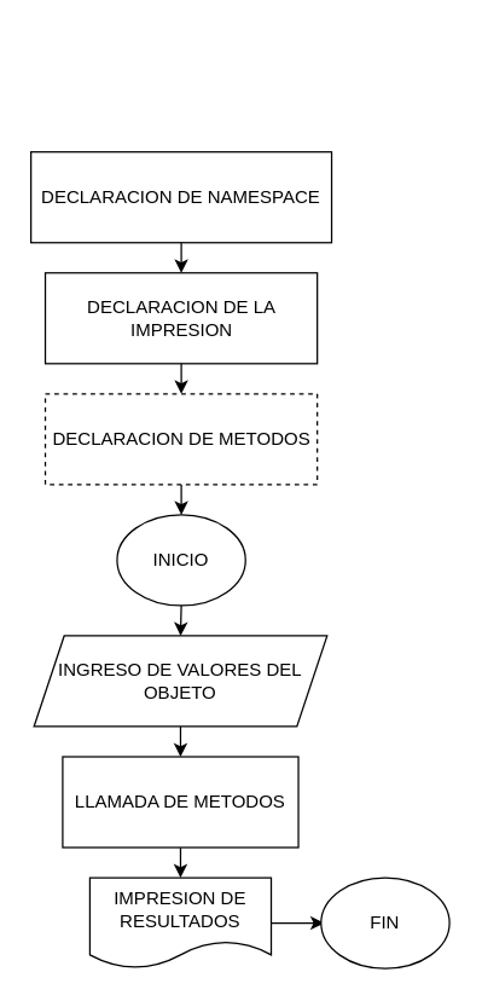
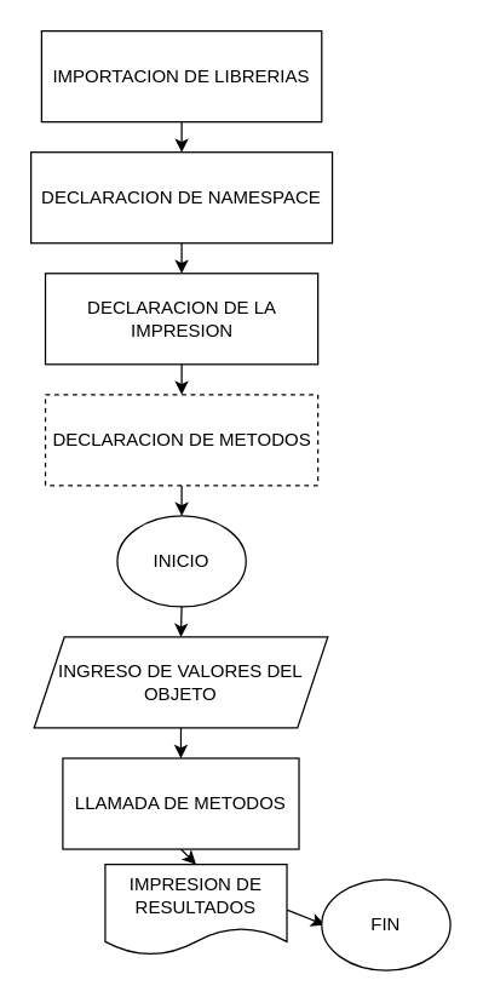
  <mxCell id="0" />
  <mxCell id="1" parent="0" />
+ <mxCell id="2" style="edgeStyle=none;html=1;exitX=0.5;exitY=1;exitDx=0;exitDy=0;entryX=0.5;entryY=0;entryDx=0;entryDy=0;" edge="1" parent="1" source="3" target="5"><mxGeometry relative="1" as="geometry" /></mxCell>
+ <mxCell id="3" value="IMPORTACION DE LIBRERIAS" style="rounded=0;whiteSpace=wrap;html=1;" vertex="1" parent="1"><mxGeometry x="27" y="20" width="185" height="60" as="geometry" /></mxCell>
  <mxCell id="4" style="edgeStyle=none;html=1;exitX=0.5;exitY=1;exitDx=0;exitDy=0;entryX=0.5;entryY=0;entryDx=0;entryDy=0;" edge="1" parent="1" source="5" target="7"><mxGeometry relative="1" as="geometry" /></mxCell>
  <mxCell id="5" value="DECLARACION DE NAMESPACE" style="rounded=0;whiteSpace=wrap;html=1;" vertex="1" parent="1"><mxGeometry x="20" y="100" width="199" height="60" as="geometry" /></mxCell>
  <mxCell id="6" style="edgeStyle=none;html=1;exitX=0.5;exitY=1;exitDx=0;exitDy=0;entryX=0.5;entryY=0;entryDx=0;entryDy=0;" edge="1" parent="1" source="7" target="9"><mxGeometry relative="1" as="geometry" /></mxCell>
  <mxCell id="7" value="DECLARACION DE LA IMPRESION" style="rounded=0;whiteSpace=wrap;html=1;" vertex="1" parent="1"><mxGeometry x="29.5" y="180" width="180" height="60" as="geometry" /></mxCell>
  <mxCell id="8" style="edgeStyle=none;html=1;exitX=0.5;exitY=1;exitDx=0;exitDy=0;entryX=0.5;entryY=0;entryDx=0;entryDy=0;" edge="1" parent="1" source="9" target="11"><mxGeometry relative="1" as="geometry" /></mxCell>
  <mxCell id="9" value="DECLARACION DE METODOS" style="rounded=0;whiteSpace=wrap;html=1;dashed=1;" vertex="1" parent="1"><mxGeometry x="29.5" y="260" width="180" height="60" as="geometry" /></mxCell>
  <mxCell id="10" style="edgeStyle=none;html=1;exitX=0.5;exitY=1;exitDx=0;exitDy=0;entryX=0.5;entryY=0;entryDx=0;entryDy=0;" edge="1" parent="1" source="11" target="13"><mxGeometry relative="1" as="geometry" /></mxCell>
  <mxCell id="11" value="INICIO" style="ellipse;whiteSpace=wrap;html=1;" vertex="1" parent="1"><mxGeometry x="77" y="340" width="85" height="60" as="geometry" /></mxCell>
  <mxCell id="12" style="edgeStyle=none;html=1;exitX=0.5;exitY=1;exitDx=0;exitDy=0;entryX=0.5;entryY=0;entryDx=0;entryDy=0;" edge="1" parent="1" source="13" target="15"><mxGeometry relative="1" as="geometry" /></mxCell>
  <mxCell id="13" value="INGRESO DE VALORES DEL OBJETO" style="shape=parallelogram;perimeter=parallelogramPerimeter;whiteSpace=wrap;html=1;fixedSize=1;" vertex="1" parent="1"><mxGeometry x="22" y="420" width="194" height="60" as="geometry" /></mxCell>
  <mxCell id="14" style="edgeStyle=none;html=1;exitX=0.5;exitY=1;exitDx=0;exitDy=0;entryX=0.5;entryY=0;entryDx=0;entryDy=0;" edge="1" parent="1" source="15" target="17"><mxGeometry relative="1" as="geometry" /></mxCell>
  <mxCell id="15" value="LLAMADA DE METODOS" style="rounded=0;whiteSpace=wrap;html=1;" vertex="1" parent="1"><mxGeometry x="41" y="500" width="156" height="60" as="geometry" /></mxCell>
  <mxCell id="16" style="edgeStyle=none;html=1;exitX=1;exitY=0.5;exitDx=0;exitDy=0;" edge="1" parent="1" source="17"><mxGeometry relative="1" as="geometry"><mxPoint x="214" y="610" as="targetPoint" /></mxGeometry></mxCell>
- <mxCell id="17" value="IMPRESION DE RESULTADOS" style="shape=document;whiteSpace=wrap;html=1;boundedLbl=1;" vertex="1" parent="1"><mxGeometry x="59" y="580" width="120" height="60" as="geometry" /></mxCell>
+ <mxCell id="17" value="IMPRESION DE RESULTADOS" style="shape=document;whiteSpace=wrap;html=1;boundedLbl=1;" vertex="1" parent="1"><mxGeometry x="69" y="570" width="120" height="60" as="geometry" /></mxCell>
  <mxCell id="18" value="FIN" style="ellipse;whiteSpace=wrap;html=1;" vertex="1" parent="1"><mxGeometry x="212" y="580" width="85" height="60" as="geometry" /></mxCell>
